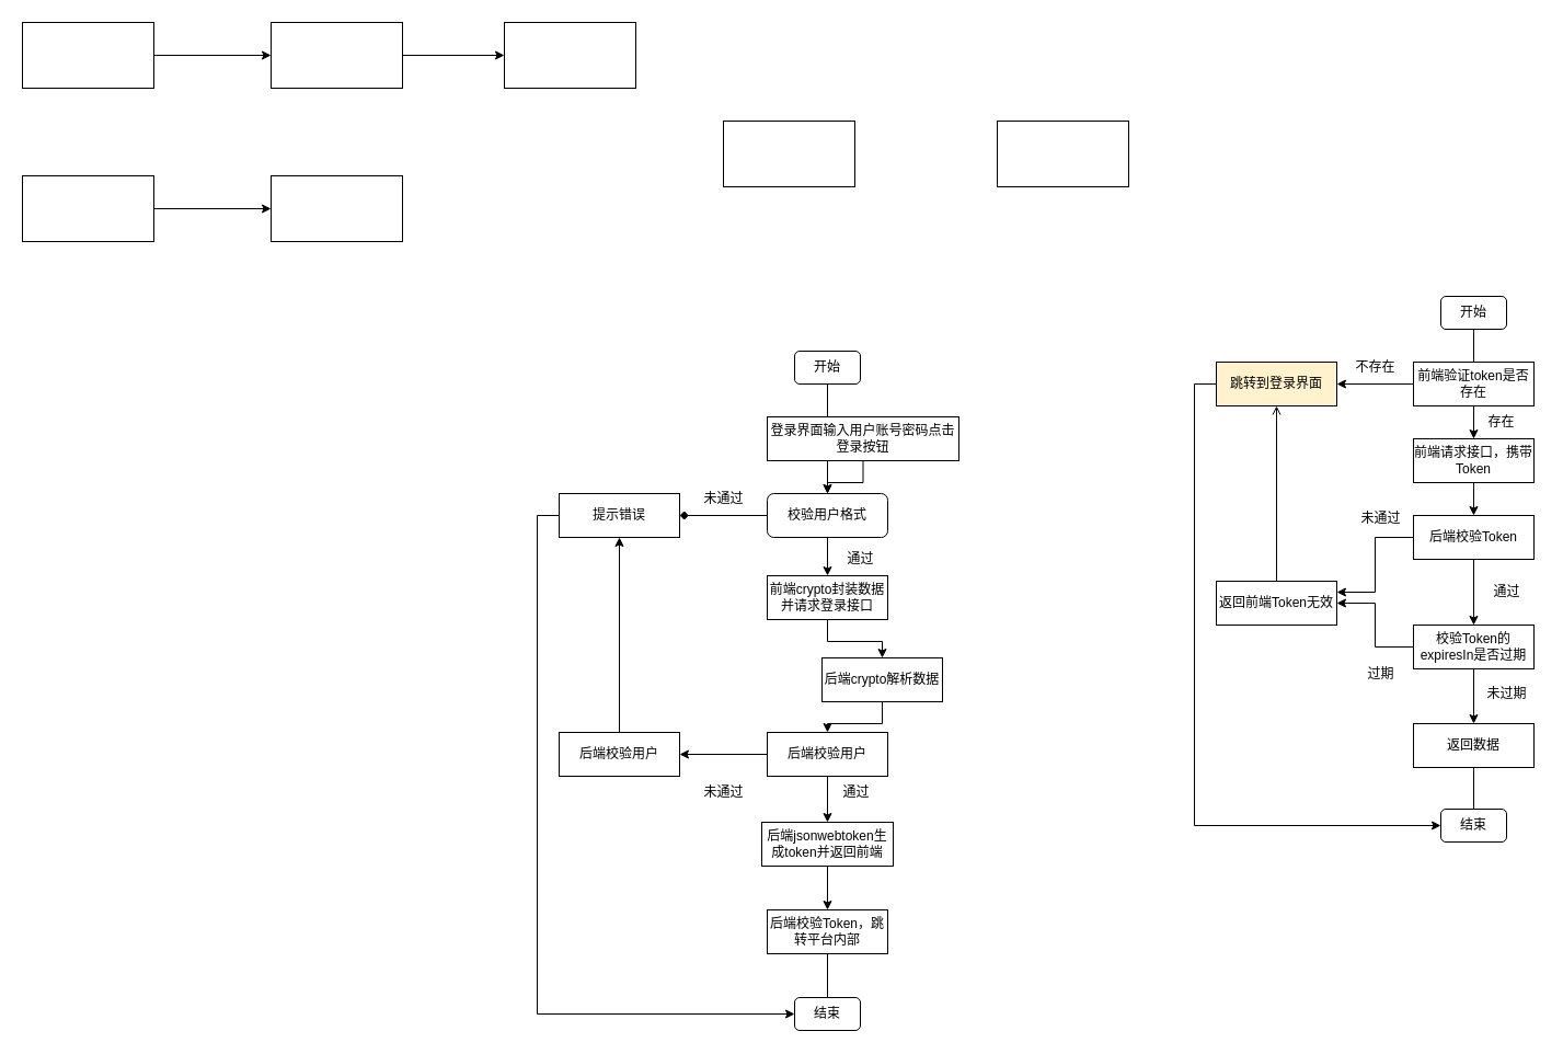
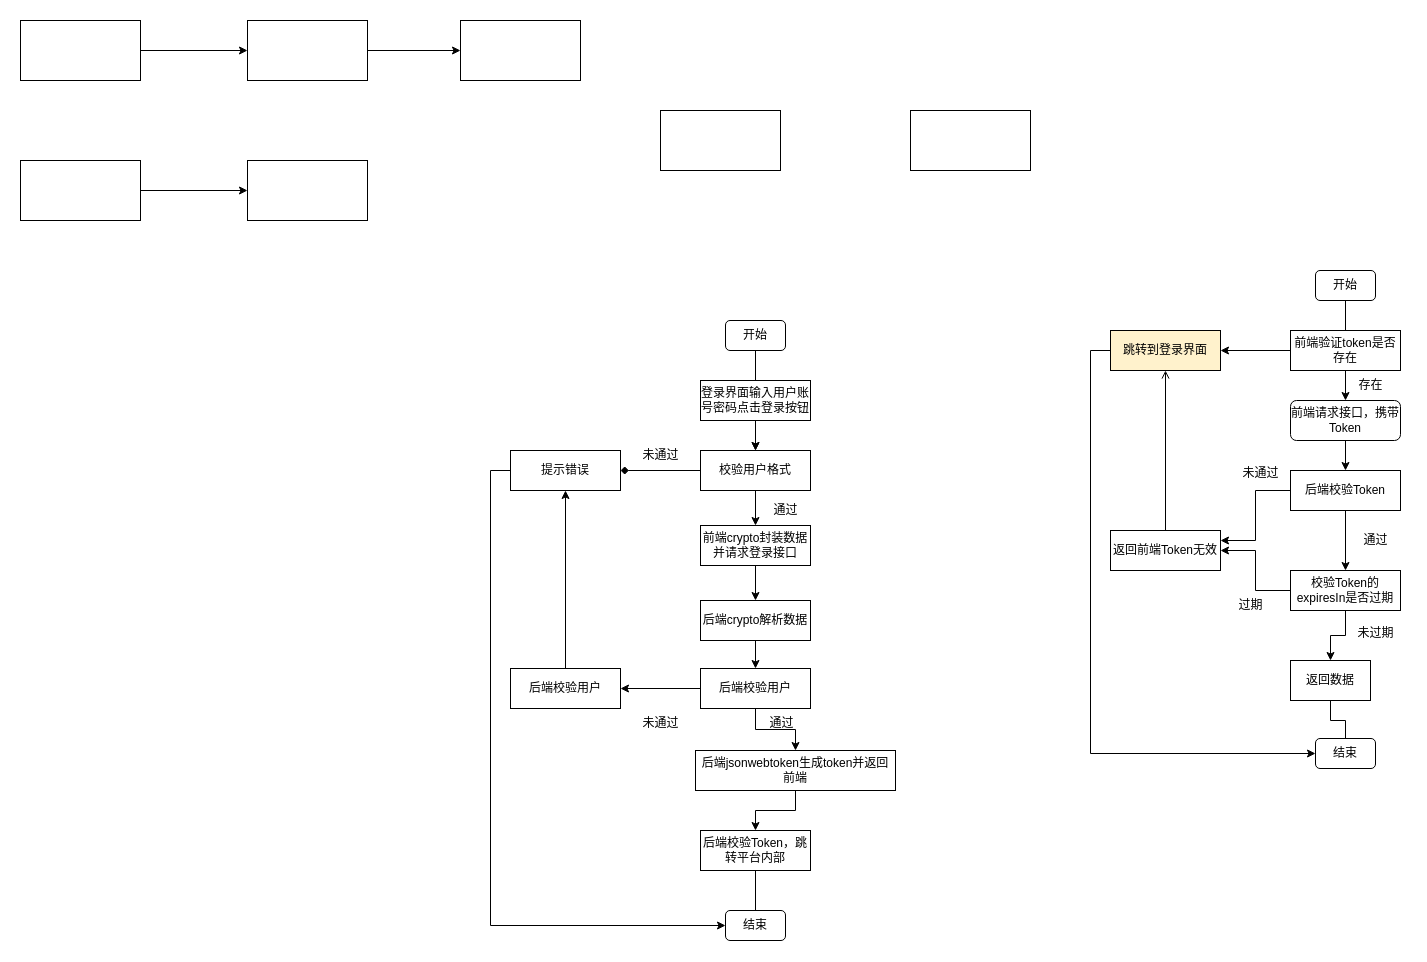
  <mxCell id="0" />
  <mxCell id="1" parent="0" />
  <mxCell id="2" value="" style="edgeStyle=orthogonalEdgeStyle;rounded=0;orthogonalLoop=1;jettySize=auto;html=1;" parent="1" source="3" target="8" edge="1"><mxGeometry relative="1" as="geometry" /></mxCell>
  <mxCell id="3" value="开始" style="rounded=1;whiteSpace=wrap;html=1;" parent="1" vertex="1"><mxGeometry x="725" y="320" width="60" height="30" as="geometry" /></mxCell>
  <mxCell id="4" value="" style="edgeStyle=orthogonalEdgeStyle;rounded=0;orthogonalLoop=1;jettySize=auto;html=1;" parent="1" source="5" target="8" edge="1"><mxGeometry relative="1" as="geometry" /></mxCell>
- <mxCell id="5" value="登录界面输入用户账号密码点击登录按钮" style="rounded=0;whiteSpace=wrap;html=1;" parent="1" vertex="1"><mxGeometry x="700" y="380" width="175" height="40" as="geometry" /></mxCell>
+ <mxCell id="5" value="登录界面输入用户账号密码点击登录按钮" style="rounded=0;whiteSpace=wrap;html=1;" parent="1" vertex="1"><mxGeometry x="700" y="380" width="110" height="40" as="geometry" /></mxCell>
  <mxCell id="6" value="" style="edgeStyle=orthogonalEdgeStyle;rounded=0;orthogonalLoop=1;jettySize=auto;html=1;endArrow=diamond;" parent="1" source="8" target="10" edge="1"><mxGeometry relative="1" as="geometry" /></mxCell>
  <mxCell id="7" value="" style="edgeStyle=orthogonalEdgeStyle;rounded=0;orthogonalLoop=1;jettySize=auto;html=1;" parent="1" source="8" target="13" edge="1"><mxGeometry relative="1" as="geometry" /></mxCell>
- <mxCell id="8" value="校验用户格式" style="whiteSpace=wrap;html=1;rounded=1;" parent="1" vertex="1"><mxGeometry x="700" y="450" width="110" height="40" as="geometry" /></mxCell>
+ <mxCell id="8" value="校验用户格式" style="rounded=0;whiteSpace=wrap;html=1;" parent="1" vertex="1"><mxGeometry x="700" y="450" width="110" height="40" as="geometry" /></mxCell>
  <mxCell id="9" style="edgeStyle=orthogonalEdgeStyle;rounded=0;orthogonalLoop=1;jettySize=auto;html=1;exitX=0;exitY=0.5;exitDx=0;exitDy=0;entryX=0;entryY=0.5;entryDx=0;entryDy=0;" parent="1" source="10" target="26" edge="1"><mxGeometry relative="1" as="geometry"><mxPoint x="550" y="860" as="targetPoint" /></mxGeometry></mxCell>
  <mxCell id="10" value="提示错误" style="rounded=0;whiteSpace=wrap;html=1;" parent="1" vertex="1"><mxGeometry x="510" y="450" width="110" height="40" as="geometry" /></mxCell>
  <mxCell id="11" value="未通过" style="text;html=1;align=center;verticalAlign=middle;resizable=0;points=[];autosize=1;strokeColor=none;fillColor=none;" parent="1" vertex="1"><mxGeometry x="630" y="440" width="60" height="30" as="geometry" /></mxCell>
  <mxCell id="12" value="" style="edgeStyle=orthogonalEdgeStyle;rounded=0;orthogonalLoop=1;jettySize=auto;html=1;" parent="1" source="13" target="15" edge="1"><mxGeometry relative="1" as="geometry" /></mxCell>
  <mxCell id="13" value="前端crypto封装数据并请求登录接口" style="rounded=0;whiteSpace=wrap;html=1;" parent="1" vertex="1"><mxGeometry x="700" y="525" width="110" height="40" as="geometry" /></mxCell>
  <mxCell id="14" value="" style="edgeStyle=orthogonalEdgeStyle;rounded=0;orthogonalLoop=1;jettySize=auto;html=1;" parent="1" source="15" target="18" edge="1"><mxGeometry relative="1" as="geometry" /></mxCell>
- <mxCell id="15" value="后端crypto解析数据" style="rounded=0;whiteSpace=wrap;html=1;" parent="1" vertex="1"><mxGeometry x="750" y="600" width="110" height="40" as="geometry" /></mxCell>
+ <mxCell id="15" value="后端crypto解析数据" style="rounded=0;whiteSpace=wrap;html=1;" parent="1" vertex="1"><mxGeometry x="700" y="600" width="110" height="40" as="geometry" /></mxCell>
  <mxCell id="16" value="" style="edgeStyle=orthogonalEdgeStyle;rounded=0;orthogonalLoop=1;jettySize=auto;html=1;" parent="1" source="18" target="20" edge="1"><mxGeometry relative="1" as="geometry" /></mxCell>
  <mxCell id="17" value="" style="edgeStyle=orthogonalEdgeStyle;rounded=0;orthogonalLoop=1;jettySize=auto;html=1;" parent="1" source="18" target="23" edge="1"><mxGeometry relative="1" as="geometry" /></mxCell>
  <mxCell id="18" value="后端校验用户" style="rounded=0;whiteSpace=wrap;html=1;" parent="1" vertex="1"><mxGeometry x="700" y="668" width="110" height="40" as="geometry" /></mxCell>
  <mxCell id="19" style="edgeStyle=orthogonalEdgeStyle;rounded=0;orthogonalLoop=1;jettySize=auto;html=1;exitX=0.5;exitY=0;exitDx=0;exitDy=0;entryX=0.5;entryY=1;entryDx=0;entryDy=0;" parent="1" source="20" target="10" edge="1"><mxGeometry relative="1" as="geometry" /></mxCell>
  <mxCell id="20" value="后端校验用户" style="rounded=0;whiteSpace=wrap;html=1;" parent="1" vertex="1"><mxGeometry x="510" y="668" width="110" height="40" as="geometry" /></mxCell>
  <mxCell id="21" value="未通过" style="text;html=1;align=center;verticalAlign=middle;resizable=0;points=[];autosize=1;strokeColor=none;fillColor=none;" parent="1" vertex="1"><mxGeometry x="630" y="708" width="60" height="30" as="geometry" /></mxCell>
  <mxCell id="22" value="" style="edgeStyle=orthogonalEdgeStyle;rounded=0;orthogonalLoop=1;jettySize=auto;html=1;" parent="1" source="23" target="25" edge="1"><mxGeometry relative="1" as="geometry" /></mxCell>
- <mxCell id="23" value="后端jsonwebtoken生成token并返回前端" style="rounded=0;whiteSpace=wrap;html=1;" parent="1" vertex="1"><mxGeometry x="695" y="750" width="120" height="40" as="geometry" /></mxCell>
+ <mxCell id="23" value="后端jsonwebtoken生成token并返回前端" style="rounded=0;whiteSpace=wrap;html=1;" parent="1" vertex="1"><mxGeometry x="695" y="750" width="200" height="40" as="geometry" /></mxCell>
  <mxCell id="24" value="" style="edgeStyle=orthogonalEdgeStyle;rounded=0;orthogonalLoop=1;jettySize=auto;html=1;endArrow=none;endFill=0;" parent="1" source="25" target="26" edge="1"><mxGeometry relative="1" as="geometry" /></mxCell>
  <mxCell id="25" value="后端校验Token，跳转平台内部" style="rounded=0;whiteSpace=wrap;html=1;" parent="1" vertex="1"><mxGeometry x="700" y="830" width="110" height="40" as="geometry" /></mxCell>
  <mxCell id="26" value="结束" style="rounded=1;whiteSpace=wrap;html=1;" parent="1" vertex="1"><mxGeometry x="725" y="910" width="60" height="30" as="geometry" /></mxCell>
  <mxCell id="27" style="edgeStyle=orthogonalEdgeStyle;rounded=0;orthogonalLoop=1;jettySize=auto;html=1;exitX=0.5;exitY=1;exitDx=0;exitDy=0;endArrow=none;endFill=0;entryX=0.5;entryY=0;entryDx=0;entryDy=0;" parent="1" source="28" target="38" edge="1"><mxGeometry relative="1" as="geometry" /></mxCell>
  <mxCell id="28" value="开始" style="rounded=1;whiteSpace=wrap;html=1;" parent="1" vertex="1"><mxGeometry x="1315" y="270" width="60" height="30" as="geometry" /></mxCell>
  <mxCell id="29" value="" style="edgeStyle=orthogonalEdgeStyle;rounded=0;orthogonalLoop=1;jettySize=auto;html=1;" parent="1" source="30" target="33" edge="1"><mxGeometry relative="1" as="geometry" /></mxCell>
- <mxCell id="30" value="前端请求接口，携带Token" style="rounded=0;whiteSpace=wrap;html=1;" parent="1" vertex="1"><mxGeometry x="1290" y="400" width="110" height="40" as="geometry" /></mxCell>
+ <mxCell id="30" value="前端请求接口，携带Token" style="whiteSpace=wrap;html=1;rounded=1;" parent="1" vertex="1"><mxGeometry x="1290" y="400" width="110" height="40" as="geometry" /></mxCell>
  <mxCell id="31" value="" style="edgeStyle=orthogonalEdgeStyle;rounded=0;orthogonalLoop=1;jettySize=auto;html=1;" parent="1" source="33" target="43" edge="1"><mxGeometry relative="1" as="geometry" /></mxCell>
  <mxCell id="32" style="edgeStyle=orthogonalEdgeStyle;rounded=0;orthogonalLoop=1;jettySize=auto;html=1;exitX=0;exitY=0.5;exitDx=0;exitDy=0;entryX=1;entryY=0.25;entryDx=0;entryDy=0;" parent="1" source="33" target="35" edge="1"><mxGeometry relative="1" as="geometry" /></mxCell>
  <mxCell id="33" value="后端校验Token" style="rounded=0;whiteSpace=wrap;html=1;" parent="1" vertex="1"><mxGeometry x="1290" y="470" width="110" height="40" as="geometry" /></mxCell>
  <mxCell id="34" style="edgeStyle=orthogonalEdgeStyle;rounded=0;orthogonalLoop=1;jettySize=auto;html=1;exitX=0.5;exitY=0;exitDx=0;exitDy=0;endArrow=open;" parent="1" source="35" target="40" edge="1"><mxGeometry relative="1" as="geometry" /></mxCell>
  <mxCell id="35" value="返回前端Token无效" style="rounded=0;whiteSpace=wrap;html=1;" parent="1" vertex="1"><mxGeometry x="1110" y="530" width="110" height="40" as="geometry" /></mxCell>
  <mxCell id="36" style="edgeStyle=orthogonalEdgeStyle;rounded=0;orthogonalLoop=1;jettySize=auto;html=1;exitX=0.5;exitY=1;exitDx=0;exitDy=0;" parent="1" source="38" target="30" edge="1"><mxGeometry relative="1" as="geometry" /></mxCell>
  <mxCell id="37" value="" style="edgeStyle=orthogonalEdgeStyle;rounded=0;orthogonalLoop=1;jettySize=auto;html=1;" parent="1" source="38" target="40" edge="1"><mxGeometry relative="1" as="geometry" /></mxCell>
  <mxCell id="38" value="前端验证token是否存在" style="rounded=0;whiteSpace=wrap;html=1;" parent="1" vertex="1"><mxGeometry x="1290" y="330" width="110" height="40" as="geometry" /></mxCell>
  <mxCell id="39" style="edgeStyle=orthogonalEdgeStyle;rounded=0;orthogonalLoop=1;jettySize=auto;html=1;exitX=0;exitY=0.5;exitDx=0;exitDy=0;entryX=0;entryY=0.5;entryDx=0;entryDy=0;" parent="1" source="40" target="46" edge="1"><mxGeometry relative="1" as="geometry" /></mxCell>
  <mxCell id="40" value="跳转到登录界面" style="rounded=0;whiteSpace=wrap;html=1;fillColor=#fff2cc;" parent="1" vertex="1"><mxGeometry x="1110" y="330" width="110" height="40" as="geometry" /></mxCell>
  <mxCell id="41" style="edgeStyle=orthogonalEdgeStyle;rounded=0;orthogonalLoop=1;jettySize=auto;html=1;exitX=0;exitY=0.5;exitDx=0;exitDy=0;entryX=1;entryY=0.5;entryDx=0;entryDy=0;" parent="1" source="43" target="35" edge="1"><mxGeometry relative="1" as="geometry" /></mxCell>
  <mxCell id="42" value="" style="edgeStyle=orthogonalEdgeStyle;rounded=0;orthogonalLoop=1;jettySize=auto;html=1;" parent="1" source="43" target="45" edge="1"><mxGeometry relative="1" as="geometry" /></mxCell>
  <mxCell id="43" value="校验Token的expiresIn是否过期" style="rounded=0;whiteSpace=wrap;html=1;" parent="1" vertex="1"><mxGeometry x="1290" y="570" width="110" height="40" as="geometry" /></mxCell>
  <mxCell id="44" value="" style="edgeStyle=orthogonalEdgeStyle;rounded=0;orthogonalLoop=1;jettySize=auto;html=1;endArrow=none;endFill=0;entryX=0.5;entryY=0;entryDx=0;entryDy=0;" parent="1" source="45" target="46" edge="1"><mxGeometry relative="1" as="geometry"><mxPoint x="1345" y="780" as="targetPoint" /></mxGeometry></mxCell>
- <mxCell id="45" value="返回数据" style="rounded=0;whiteSpace=wrap;html=1;" parent="1" vertex="1"><mxGeometry x="1290" y="660" width="110" height="40" as="geometry" /></mxCell>
+ <mxCell id="45" value="返回数据" style="rounded=0;whiteSpace=wrap;html=1;" parent="1" vertex="1"><mxGeometry x="1290" y="660" width="80" height="40" as="geometry" /></mxCell>
  <mxCell id="46" value="结束" style="rounded=1;whiteSpace=wrap;html=1;" parent="1" vertex="1"><mxGeometry x="1315" y="738" width="60" height="30" as="geometry" /></mxCell>
  <mxCell id="47" value="未通过" style="text;html=1;align=center;verticalAlign=middle;resizable=0;points=[];autosize=1;strokeColor=none;fillColor=none;" parent="1" vertex="1"><mxGeometry x="1230" y="458" width="60" height="30" as="geometry" /></mxCell>
  <mxCell id="48" value="通过" style="text;html=1;align=center;verticalAlign=middle;resizable=0;points=[];autosize=1;strokeColor=none;fillColor=none;" parent="1" vertex="1"><mxGeometry x="1350" y="525" width="50" height="30" as="geometry" /></mxCell>
  <mxCell id="49" value="未过期" style="text;html=1;align=center;verticalAlign=middle;resizable=0;points=[];autosize=1;strokeColor=none;fillColor=none;" parent="1" vertex="1"><mxGeometry x="1345" y="618" width="60" height="30" as="geometry" /></mxCell>
- <mxCell id="50" value="过期" style="text;html=1;align=center;verticalAlign=middle;resizable=0;points=[];autosize=1;strokeColor=none;fillColor=none;" parent="1" vertex="1"><mxGeometry x="1235" y="600" width="50" height="30" as="geometry" /></mxCell>
- <mxCell id="51" value="不存在" style="text;html=1;align=center;verticalAlign=middle;resizable=0;points=[];autosize=1;strokeColor=none;fillColor=none;" parent="1" vertex="1"><mxGeometry x="1225" y="320" width="60" height="30" as="geometry" /></mxCell>
+ <mxCell id="50" value="过期" style="text;html=1;align=center;verticalAlign=middle;resizable=0;points=[];autosize=1;strokeColor=none;fillColor=none;" parent="1" vertex="1"><mxGeometry x="1225" y="590" width="50" height="30" as="geometry" /></mxCell>
  <mxCell id="52" value="存在" style="text;html=1;align=center;verticalAlign=middle;resizable=0;points=[];autosize=1;strokeColor=none;fillColor=none;" parent="1" vertex="1"><mxGeometry x="1345" y="370" width="50" height="30" as="geometry" /></mxCell>
  <mxCell id="53" value="通过" style="text;html=1;align=center;verticalAlign=middle;resizable=0;points=[];autosize=1;strokeColor=none;fillColor=none;" parent="1" vertex="1"><mxGeometry x="760" y="495" width="50" height="30" as="geometry" /></mxCell>
  <mxCell id="54" value="通过" style="text;html=1;align=center;verticalAlign=middle;resizable=0;points=[];autosize=1;strokeColor=none;fillColor=none;" parent="1" vertex="1"><mxGeometry x="756" y="708" width="50" height="30" as="geometry" /></mxCell>
  <mxCell id="55" value="" style="edgeStyle=orthogonalEdgeStyle;rounded=0;orthogonalLoop=1;jettySize=auto;html=1;" edge="1" parent="1" source="56" target="58"><mxGeometry relative="1" as="geometry" /></mxCell>
  <mxCell id="56" value="" style="rounded=0;whiteSpace=wrap;html=1;" vertex="1" parent="1"><mxGeometry x="20" y="20" width="120" height="60" as="geometry" /></mxCell>
  <mxCell id="57" value="" style="edgeStyle=orthogonalEdgeStyle;rounded=0;orthogonalLoop=1;jettySize=auto;html=1;" edge="1" parent="1" source="58" target="62"><mxGeometry relative="1" as="geometry" /></mxCell>
  <mxCell id="58" value="" style="rounded=0;whiteSpace=wrap;html=1;" vertex="1" parent="1"><mxGeometry x="247" y="20" width="120" height="60" as="geometry" /></mxCell>
  <mxCell id="59" value="" style="edgeStyle=orthogonalEdgeStyle;rounded=0;orthogonalLoop=1;jettySize=auto;html=1;" edge="1" parent="1" source="60" target="61"><mxGeometry relative="1" as="geometry" /></mxCell>
  <mxCell id="60" value="" style="rounded=0;whiteSpace=wrap;html=1;" vertex="1" parent="1"><mxGeometry x="20" y="160" width="120" height="60" as="geometry" /></mxCell>
  <mxCell id="61" value="" style="rounded=0;whiteSpace=wrap;html=1;" vertex="1" parent="1"><mxGeometry x="247" y="160" width="120" height="60" as="geometry" /></mxCell>
  <mxCell id="62" value="" style="rounded=0;whiteSpace=wrap;html=1;" vertex="1" parent="1"><mxGeometry x="460" y="20" width="120" height="60" as="geometry" /></mxCell>
  <mxCell id="63" value="" style="rounded=0;whiteSpace=wrap;html=1;" vertex="1" parent="1"><mxGeometry y="110" width="120" height="60" as="geometry" x="660" /></mxCell>
  <mxCell id="64" value="" style="rounded=0;whiteSpace=wrap;html=1;" vertex="1" parent="1"><mxGeometry x="910" y="110" width="120" height="60" as="geometry" /></mxCell>
